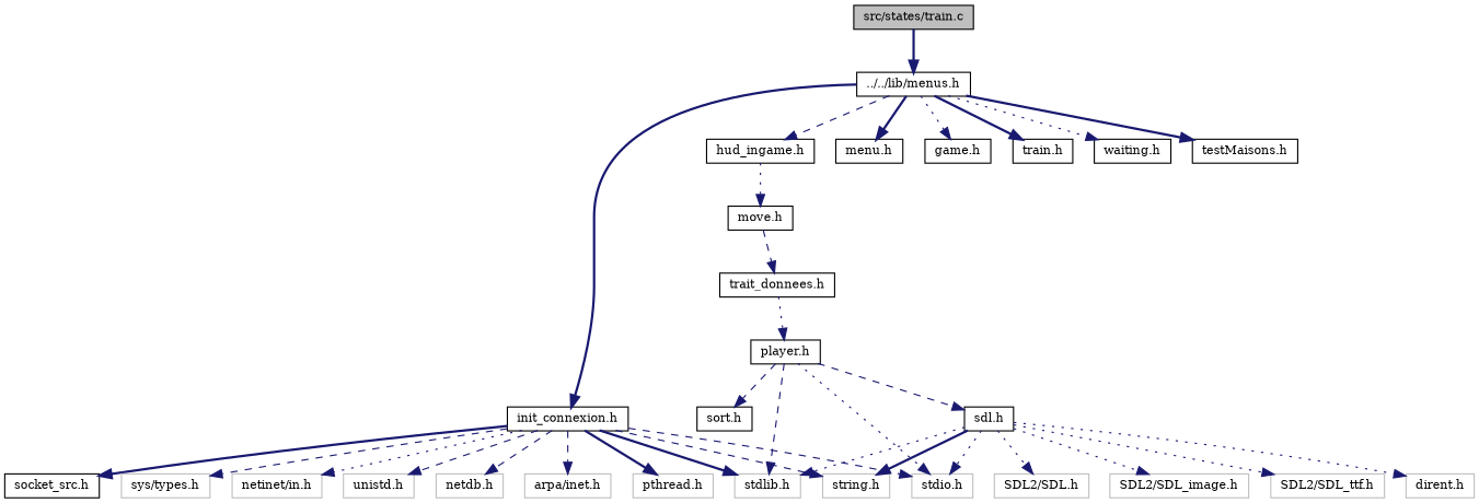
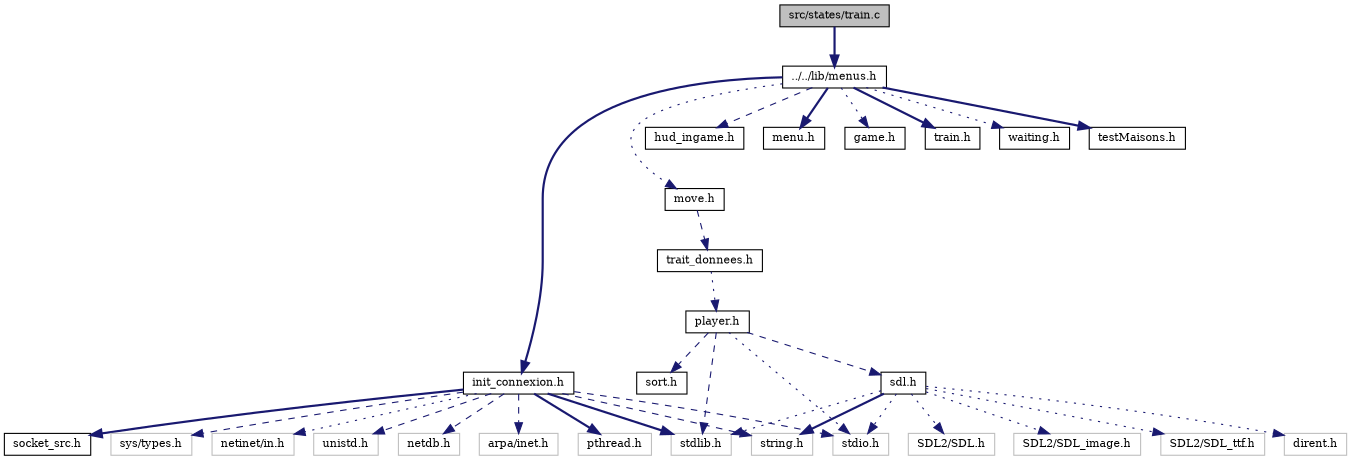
  digraph {
    fontname="DejaVu Serif"
    node [color=black fillcolor=white fontname="DejaVu Serif" fontsize=10 shape=record style=filled]
    edge [color=midnightblue fontname="DejaVu Serif" fontsize=10 labelfontname=Helvetica labelfontsize=10 style=dotted]
    n1 [fillcolor=grey75 fontcolor=black height=0.2 label="src/states/train.c" width=0.4]
    n2 [height=0.2 label="../../lib/menus.h" width=0.4]
    n3 [height=0.2 label="hud_ingame.h" width=0.4]
    n4 [height=0.2 label="init_connexion.h" width=0.4]
    n5 [height=0.2 label="menu.h" width=0.4]
    n6 [height=0.2 label="game.h" width=0.4]
    n7 [height=0.2 label="train.h" width=0.4]
    n8 [height=0.2 label="waiting.h" width=0.4]
    n9 [height=0.2 label="testMaisons.h" width=0.4]
    n10 [height=0.2 label="move.h" width=0.4]
    n11 [color=grey75 height=0.2 label="stdio.h" width=0.4]
    n12 [color=grey75 height=0.2 label="stdlib.h" width=0.4]
    n13 [color=grey75 height=0.2 label="string.h" width=0.4]
    n14 [height=0.2 label="socket_src.h" width=0.4]
    n15 [color=grey75 height=0.2 label="sys/types.h" width=0.4]
    n16 [color=grey75 height=0.2 label="netinet/in.h" width=0.4]
    n17 [color=grey75 height=0.2 label="unistd.h" width=0.4]
    n18 [color=grey75 height=0.2 label="netdb.h" width=0.4]
    n19 [color=grey75 height=0.2 label="arpa/inet.h" width=0.4]
    n20 [color=grey75 height=0.2 label="pthread.h" width=0.4]
    n21 [height=0.2 label="trait_donnees.h" width=0.4]
    n22 [height=0.2 label="player.h" width=0.4]
    n23 [height=0.2 label="sdl.h" width=0.4]
    n24 [height=0.2 label="sort.h" width=0.4]
    n25 [color=grey75 height=0.2 label="dirent.h" width=0.4]
    n26 [color=grey75 height=0.2 label="SDL2/SDL.h" width=0.4]
    n27 [color=grey75 height=0.2 label="SDL2/SDL_image.h" width=0.4]
    n28 [color=grey75 height=0.2 label="SDL2/SDL_ttf.h" width=0.4]
    n1 -> n2 [style=bold]
    n2 -> n3 [style=dashed]
    n2 -> n4 [style=bold]
    n2 -> n5 [style=bold]
    n2 -> n6
    n2 -> n7 [style=bold]
    n2 -> n8
    n2 -> n9 [style=bold]
-   n3 -> n10
+   n2 -> n10
    n4 -> n11 [style=dashed]
    n4 -> n12 [style=bold]
    n4 -> n13 [style=dashed]
    n4 -> n14 [style=bold]
    n4 -> n15 [style=dashed]
    n4 -> n16
    n4 -> n17 [style=dashed]
    n4 -> n18 [style=dashed]
    n4 -> n19 [style=dashed]
    n4 -> n20 [style=bold]
    n10 -> n21 [style=dashed]
    n21 -> n22
    n22 -> n11
    n22 -> n12 [style=dashed]
    n22 -> n23 [style=dashed]
    n22 -> n24 [style=dashed]
    n23 -> n11
    n23 -> n12
    n23 -> n13 [style=bold]
    n23 -> n25
    n23 -> n26
    n23 -> n27
    n23 -> n28
  }
